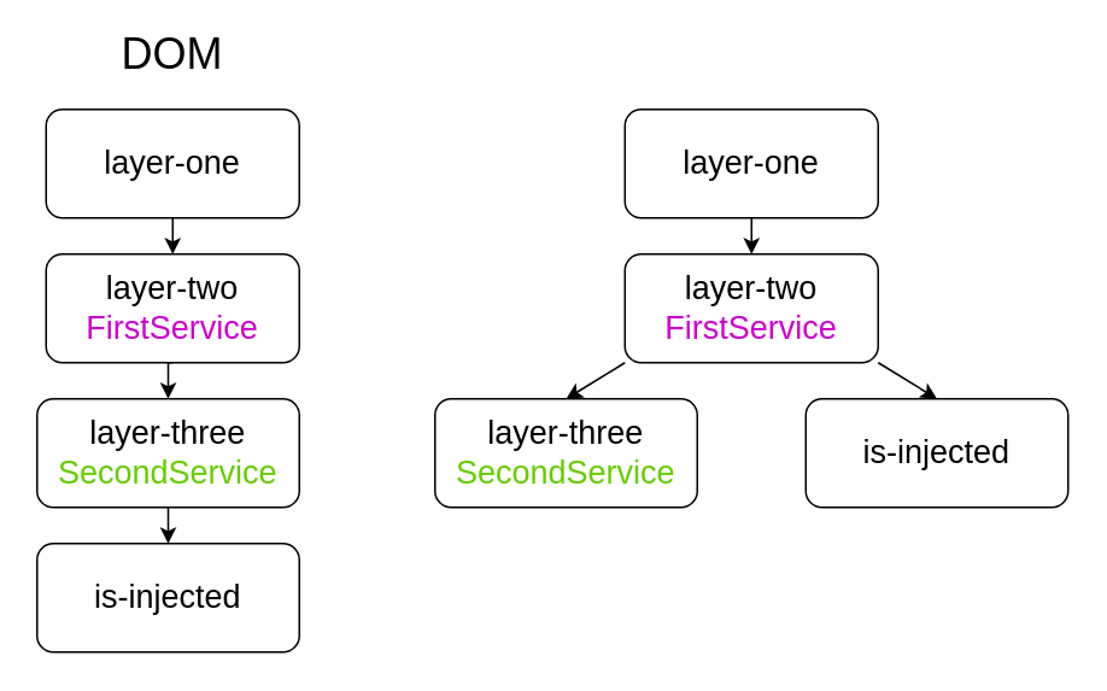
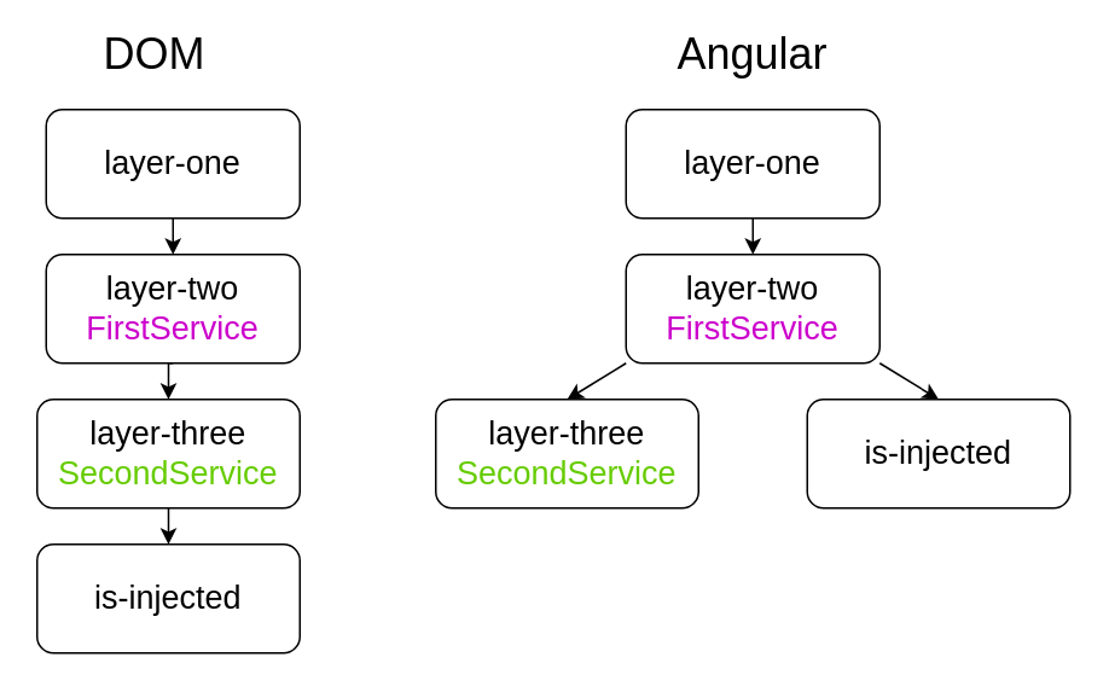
  <mxCell id="0" />
  <mxCell id="1" parent="0" />
  <mxCell id="2" style="edgeStyle=orthogonalEdgeStyle;rounded=0;orthogonalLoop=1;jettySize=auto;html=1;exitX=0.5;exitY=1;exitDx=0;exitDy=0;entryX=0.5;entryY=0;entryDx=0;entryDy=0;fontSize=18;" edge="1" parent="1" source="3" target="5"><mxGeometry relative="1" as="geometry" /></mxCell>
  <mxCell id="3" value="layer-one" style="rounded=1;whiteSpace=wrap;html=1;fontSize=18;" vertex="1" parent="1"><mxGeometry x="25" y="60" width="140" height="60" as="geometry" /></mxCell>
  <mxCell id="4" style="edgeStyle=orthogonalEdgeStyle;rounded=0;orthogonalLoop=1;jettySize=auto;html=1;exitX=0.5;exitY=1;exitDx=0;exitDy=0;entryX=0.5;entryY=0;entryDx=0;entryDy=0;fontSize=18;" edge="1" parent="1" source="5" target="7"><mxGeometry relative="1" as="geometry" /></mxCell>
  <mxCell id="5" value="&lt;font style=&quot;font-size: 18px&quot;&gt;layer-two&lt;br&gt;&lt;font color=&quot;#cc00cc&quot;&gt;FirstService&lt;/font&gt;&lt;/font&gt;" style="rounded=1;whiteSpace=wrap;html=1;" vertex="1" parent="1"><mxGeometry x="25" y="140" width="140" height="60" as="geometry" /></mxCell>
  <mxCell id="6" style="edgeStyle=orthogonalEdgeStyle;rounded=0;orthogonalLoop=1;jettySize=auto;html=1;exitX=0.5;exitY=1;exitDx=0;exitDy=0;entryX=0.5;entryY=0;entryDx=0;entryDy=0;fontSize=18;" edge="1" parent="1" source="7" target="8"><mxGeometry relative="1" as="geometry" /></mxCell>
  <mxCell id="7" value="&lt;font style=&quot;font-size: 18px&quot;&gt;layer-three&lt;br&gt;&lt;font color=&quot;#66cc00&quot;&gt;SecondService&lt;/font&gt;&lt;/font&gt;" style="rounded=1;whiteSpace=wrap;html=1;" vertex="1" parent="1"><mxGeometry x="20" y="220" width="145" height="60" as="geometry" /></mxCell>
  <mxCell id="8" value="is-injected" style="rounded=1;whiteSpace=wrap;html=1;fontSize=18;" vertex="1" parent="1"><mxGeometry x="20" y="300" width="145" height="60" as="geometry" /></mxCell>
- <mxCell id="9" value="&lt;font style=&quot;font-size: 24px&quot;&gt;DOM&lt;/font&gt;" style="text;html=1;strokeColor=none;fillColor=none;align=center;verticalAlign=middle;whiteSpace=wrap;rounded=0;fontSize=18;" vertex="1" parent="1"><mxGeometry x="25" y="20" width="140" height="20" as="geometry" /></mxCell>
+ <mxCell id="9" value="&lt;font style=&quot;font-size: 24px&quot;&gt;DOM&lt;/font&gt;" style="text;html=1;strokeColor=none;fillColor=none;align=center;verticalAlign=middle;whiteSpace=wrap;rounded=0;fontSize=18;" vertex="1" parent="1"><mxGeometry x="15" y="20" width="140" height="20" as="geometry" /></mxCell>
  <mxCell id="10" style="edgeStyle=orthogonalEdgeStyle;rounded=0;orthogonalLoop=1;jettySize=auto;html=1;exitX=0.5;exitY=1;exitDx=0;exitDy=0;entryX=0.5;entryY=0;entryDx=0;entryDy=0;fontSize=18;" edge="1" parent="1" source="11" target="14"><mxGeometry relative="1" as="geometry" /></mxCell>
  <mxCell id="11" value="layer-one" style="rounded=1;whiteSpace=wrap;html=1;fontSize=18;" vertex="1" parent="1"><mxGeometry x="345" y="60" width="140" height="60" as="geometry" /></mxCell>
  <mxCell id="12" style="rounded=0;orthogonalLoop=1;jettySize=auto;html=1;exitX=0;exitY=1;exitDx=0;exitDy=0;fontSize=18;entryX=0.5;entryY=0;entryDx=0;entryDy=0;" edge="1" parent="1" source="14" target="15"><mxGeometry relative="1" as="geometry"><mxPoint x="320" y="215" as="targetPoint" /></mxGeometry></mxCell>
  <mxCell id="13" style="edgeStyle=none;rounded=0;orthogonalLoop=1;jettySize=auto;html=1;exitX=1;exitY=1;exitDx=0;exitDy=0;entryX=0.5;entryY=0;entryDx=0;entryDy=0;fontSize=18;" edge="1" parent="1" source="14" target="16"><mxGeometry relative="1" as="geometry" /></mxCell>
  <mxCell id="14" value="&lt;font style=&quot;font-size: 18px&quot;&gt;layer-two&lt;br&gt;&lt;font color=&quot;#cc00cc&quot;&gt;FirstService&lt;/font&gt;&lt;/font&gt;" style="rounded=1;whiteSpace=wrap;html=1;" vertex="1" parent="1"><mxGeometry x="345" y="140" width="140" height="60" as="geometry" /></mxCell>
  <mxCell id="15" value="&lt;font style=&quot;font-size: 18px&quot;&gt;layer-three&lt;br&gt;&lt;font color=&quot;#66cc00&quot;&gt;SecondService&lt;/font&gt;&lt;/font&gt;" style="rounded=1;whiteSpace=wrap;html=1;" vertex="1" parent="1"><mxGeometry x="240" y="220" width="145" height="60" as="geometry" /></mxCell>
  <mxCell id="16" value="is-injected" style="rounded=1;whiteSpace=wrap;html=1;fontSize=18;" vertex="1" parent="1"><mxGeometry x="445" y="220" width="145" height="60" as="geometry" /></mxCell>
+ <mxCell id="17" value="&lt;font style=&quot;font-size: 24px&quot;&gt;Angular&lt;/font&gt;" style="text;html=1;strokeColor=none;fillColor=none;align=center;verticalAlign=middle;whiteSpace=wrap;rounded=0;fontSize=18;" vertex="1" parent="1"><mxGeometry x="345" y="20" width="140" height="20" as="geometry" /></mxCell>
